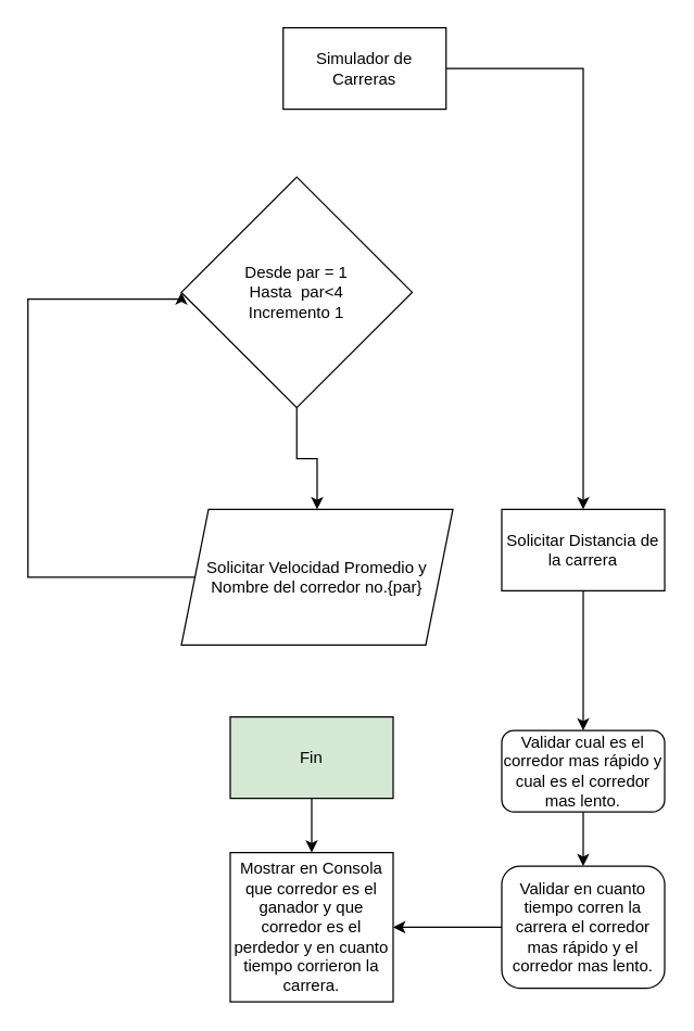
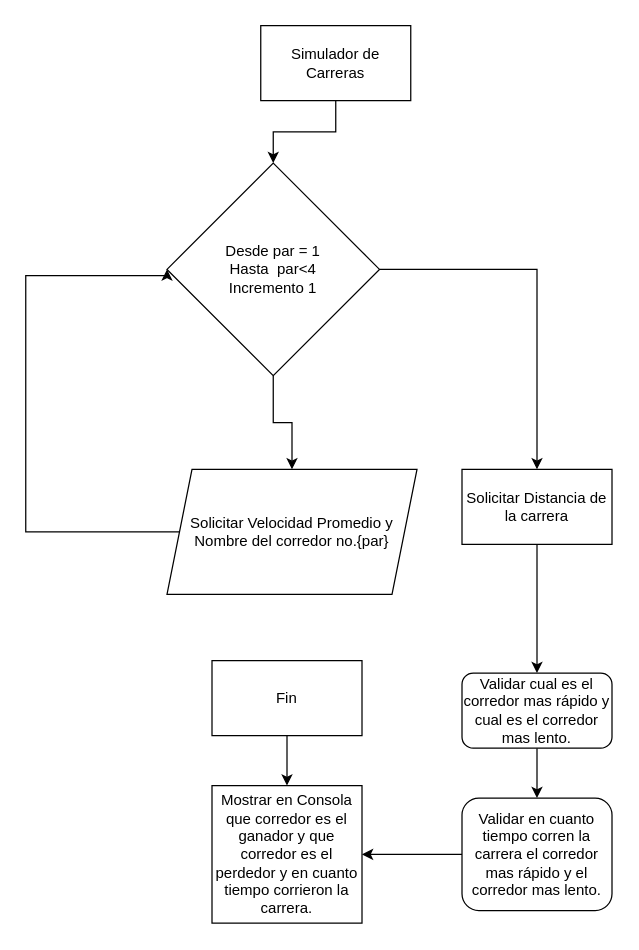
  <mxCell id="0" />
  <mxCell id="1" parent="0" />
- <mxCell id="2" value="" style="edgeStyle=orthogonalEdgeStyle;rounded=0;orthogonalLoop=1;jettySize=auto;html=1;" edge="1" parent="1" source="3" target="8"><mxGeometry relative="1" as="geometry" /></mxCell>
+ <mxCell id="2" value="" style="edgeStyle=orthogonalEdgeStyle;rounded=0;orthogonalLoop=1;jettySize=auto;html=1;" edge="1" parent="1" source="3" target="6"><mxGeometry relative="1" as="geometry" /></mxCell>
  <mxCell id="3" value="Simulador de Carreras" style="rounded=0;whiteSpace=wrap;html=1;" vertex="1" parent="1"><mxGeometry x="208" y="20" width="120" height="60" as="geometry" /></mxCell>
+ <mxCell id="4" value="" style="edgeStyle=orthogonalEdgeStyle;rounded=0;orthogonalLoop=1;jettySize=auto;html=1;" edge="1" parent="1" source="6" target="8"><mxGeometry relative="1" as="geometry" /></mxCell>
  <mxCell id="5" value="" style="edgeStyle=orthogonalEdgeStyle;rounded=0;orthogonalLoop=1;jettySize=auto;html=1;" edge="1" parent="1" source="6" target="18"><mxGeometry relative="1" as="geometry" /></mxCell>
  <mxCell id="6" value="Desde par = 1&lt;br&gt;Hasta&amp;nbsp; par&amp;lt;4&lt;br&gt;Incremento 1" style="rhombus;whiteSpace=wrap;html=1;" vertex="1" parent="1"><mxGeometry x="133" y="130" width="170" height="170" as="geometry" /></mxCell>
  <mxCell id="7" value="" style="edgeStyle=orthogonalEdgeStyle;rounded=0;orthogonalLoop=1;jettySize=auto;html=1;" edge="1" parent="1" source="8" target="10"><mxGeometry relative="1" as="geometry" /></mxCell>
  <mxCell id="8" value="Solicitar Distancia de la carrera" style="whiteSpace=wrap;html=1;" vertex="1" parent="1"><mxGeometry x="369" y="375" width="120" height="60" as="geometry" /></mxCell>
  <mxCell id="9" value="" style="edgeStyle=orthogonalEdgeStyle;rounded=0;orthogonalLoop=1;jettySize=auto;html=1;" edge="1" parent="1" source="10" target="12"><mxGeometry relative="1" as="geometry" /></mxCell>
  <mxCell id="10" value="Validar cual es el corredor mas rápido y cual es el corredor mas lento." style="rounded=1;whiteSpace=wrap;html=1;" vertex="1" parent="1"><mxGeometry x="369" y="538" width="120" height="60" as="geometry" /></mxCell>
  <mxCell id="11" value="" style="edgeStyle=orthogonalEdgeStyle;rounded=0;orthogonalLoop=1;jettySize=auto;html=1;" edge="1" parent="1" source="12" target="14"><mxGeometry relative="1" as="geometry" /></mxCell>
  <mxCell id="12" value="Validar en cuanto tiempo corren la carrera el corredor mas rápido y el corredor mas lento." style="rounded=1;whiteSpace=wrap;html=1;" vertex="1" parent="1"><mxGeometry x="369" y="638" width="120" height="90" as="geometry" /></mxCell>
  <mxCell id="13" value="" style="edgeStyle=orthogonalEdgeStyle;rounded=0;orthogonalLoop=1;jettySize=auto;html=1;" edge="1" parent="1"><mxGeometry relative="1" as="geometry"><mxPoint x="229" y="586" as="sourcePoint" /><mxPoint x="229" y="546" as="targetPoint" /></mxGeometry></mxCell>
  <mxCell id="14" value="Mostrar en Consola que corredor es el ganador y que corredor es el perdedor y en cuanto tiempo corrieron la carrera." style="rounded=0;whiteSpace=wrap;html=1;" vertex="1" parent="1"><mxGeometry x="169" y="628" width="120" height="110" as="geometry" /></mxCell>
  <mxCell id="15" value="" style="edgeStyle=orthogonalEdgeStyle;rounded=0;orthogonalLoop=1;jettySize=auto;html=1;" edge="1" parent="1" source="16" target="14"><mxGeometry relative="1" as="geometry" /></mxCell>
- <mxCell id="16" value="Fin" style="rounded=0;whiteSpace=wrap;html=1;fillColor=#d5e8d4;" vertex="1" parent="1"><mxGeometry x="169" y="528" width="120" height="60" as="geometry" /></mxCell>
+ <mxCell id="16" value="Fin" style="rounded=0;whiteSpace=wrap;html=1;" vertex="1" parent="1"><mxGeometry x="169" y="528" width="120" height="60" as="geometry" /></mxCell>
  <mxCell id="17" style="edgeStyle=orthogonalEdgeStyle;rounded=0;orthogonalLoop=1;jettySize=auto;html=1;entryX=0;entryY=0.5;entryDx=0;entryDy=0;" edge="1" parent="1" source="18" target="6"><mxGeometry relative="1" as="geometry"><mxPoint x="19" y="215" as="targetPoint" /><Array as="points"><mxPoint x="20" y="425" /><mxPoint x="20" y="220" /></Array></mxGeometry></mxCell>
  <mxCell id="18" value="Solicitar Velocidad Promedio y Nombre del corredor no.{par}" style="shape=parallelogram;perimeter=parallelogramPerimeter;whiteSpace=wrap;html=1;fixedSize=1;" vertex="1" parent="1"><mxGeometry x="133" y="375" width="200" height="100" as="geometry" /></mxCell>
